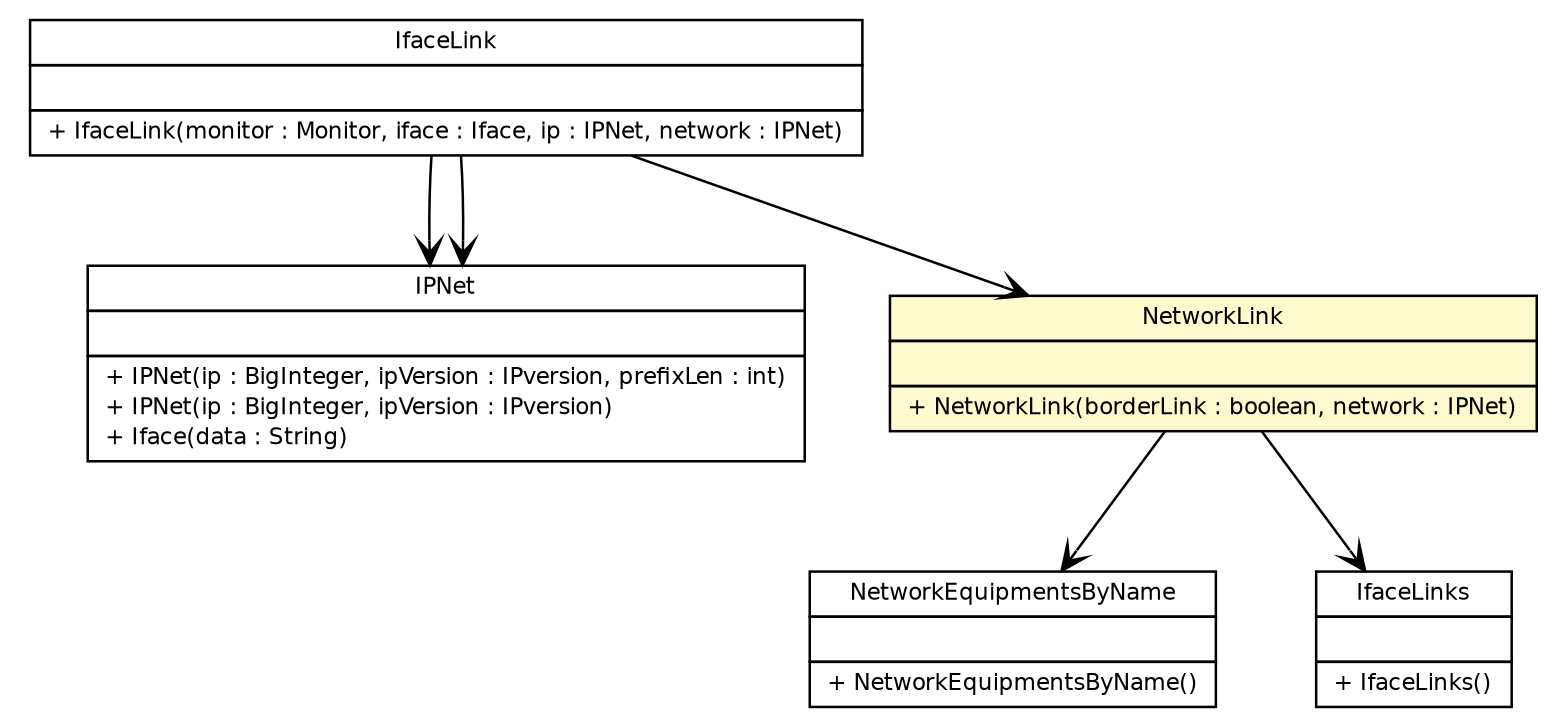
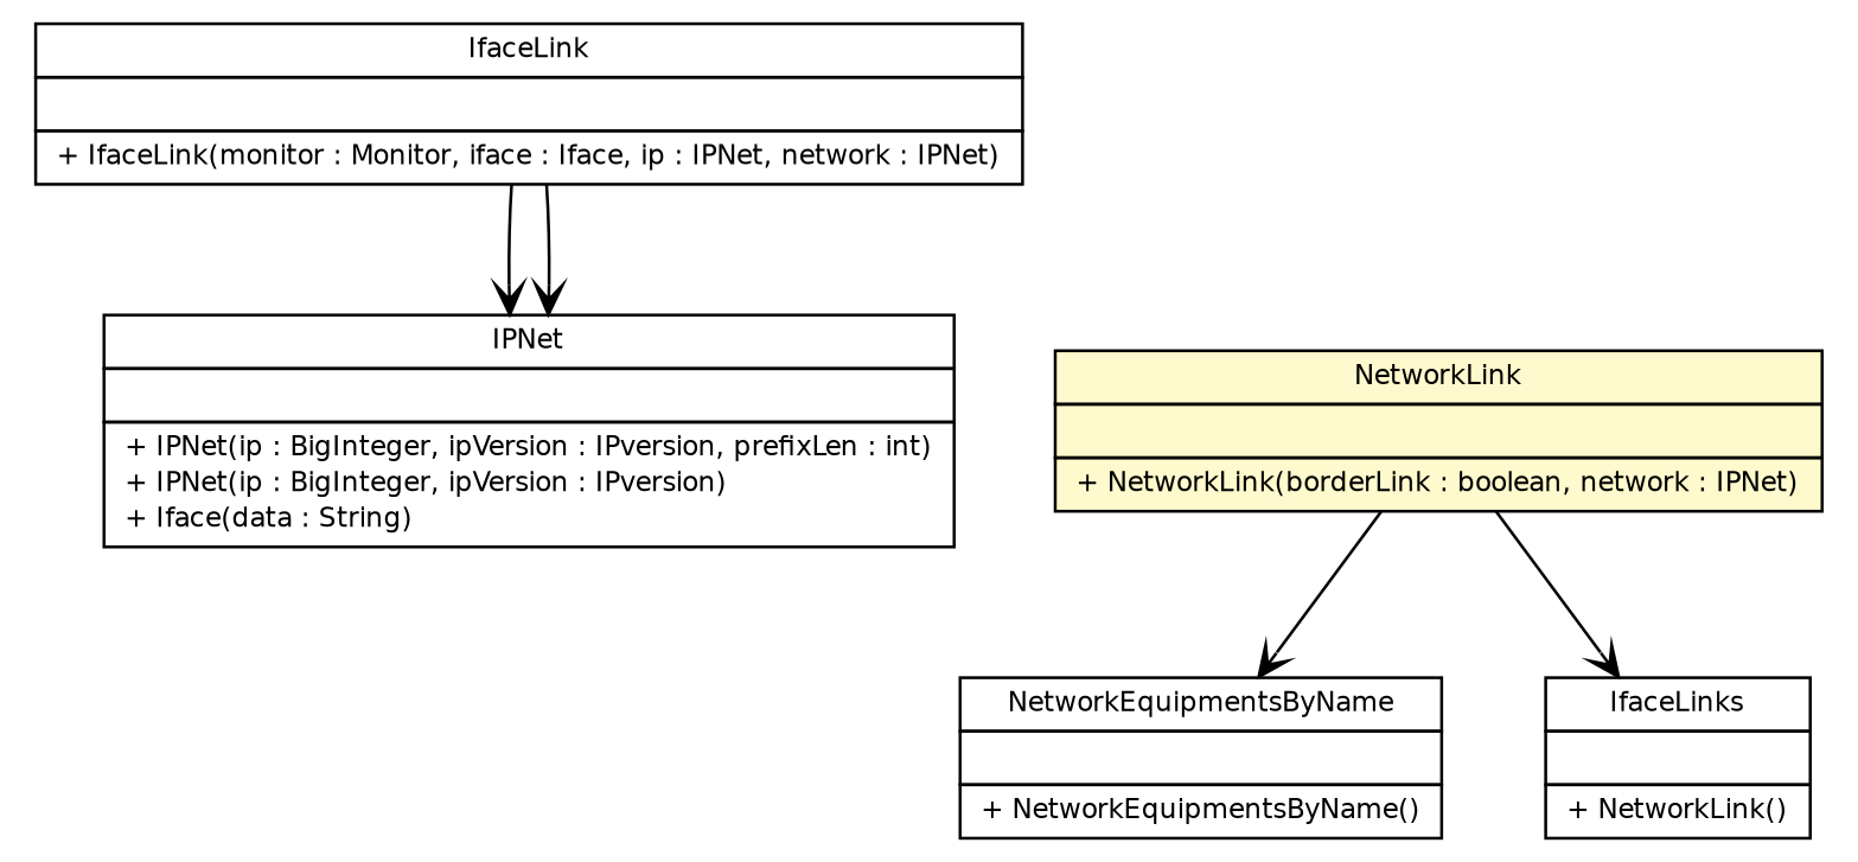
  digraph {
    fontname="DejaVu Sans"
    node [fontcolor=black fontname="DejaVu Sans" fontsize=9.0 shape=plaintext]
    edge [arrowhead=open color=black fontcolor=black fontname="DejaVu Sans" fontsize=10.0 headport=p labelfontname=Helvetica labelfontsize=10 tailport=p]
    n1 [label=<<table border="0" cellborder="1" cellspacing="0" cellpadding="2" port="p" href="../../lib/ip/IPNet.html"> 		<tr><td><table border="0" cellspacing="0" cellpadding="1"> 			<tr><td> IPNet </td></tr> 		</table></td></tr> 		<tr><td><table border="0" cellspacing="0" cellpadding="1"> 			<tr><td align="left">  </td></tr> 		</table></td></tr> 		<tr><td><table border="0" cellspacing="0" cellpadding="1"> 			<tr><td align="left"> + IPNet(ip : BigInteger, ipVersion : IPversion, prefixLen : int) </td></tr> 			<tr><td align="left"> + IPNet(ip : BigInteger, ipVersion : IPversion) </td></tr> 			<tr><td align="left"> + Iface(data : String) </td></tr> 		</table></td></tr> 		</table>>]
    n2 [label=<<table border="0" cellborder="1" cellspacing="0" cellpadding="2" port="p" href="../network/NetworkEquipmentsByName.html"> 		<tr><td><table border="0" cellspacing="0" cellpadding="1"> 			<tr><td> NetworkEquipmentsByName </td></tr> 		</table></td></tr> 		<tr><td><table border="0" cellspacing="0" cellpadding="1"> 			<tr><td align="left">  </td></tr> 		</table></td></tr> 		<tr><td><table border="0" cellspacing="0" cellpadding="1"> 			<tr><td align="left"> + NetworkEquipmentsByName() </td></tr> 		</table></td></tr> 		</table>>]
-   n3 [label=<<table border="0" cellborder="1" cellspacing="0" cellpadding="2" port="p" href="../network/IfaceLinks.html"> 		<tr><td><table border="0" cellspacing="0" cellpadding="1"> 			<tr><td> IfaceLinks </td></tr> 		</table></td></tr> 		<tr><td><table border="0" cellspacing="0" cellpadding="1"> 			<tr><td align="left">  </td></tr> 		</table></td></tr> 		<tr><td><table border="0" cellspacing="0" cellpadding="1"> 			<tr><td align="left"> + IfaceLinks() </td></tr> 		</table></td></tr> 		</table>>]
+   n3 [label=<<table border="0" cellborder="1" cellspacing="0" cellpadding="2" port="p" href="../network/IfaceLinks.html"> 		<tr><td><table border="0" cellspacing="0" cellpadding="1"> 			<tr><td> IfaceLinks </td></tr> 		</table></td></tr> 		<tr><td><table border="0" cellspacing="0" cellpadding="1"> 			<tr><td align="left">  </td></tr> 		</table></td></tr> 		<tr><td><table border="0" cellspacing="0" cellpadding="1"> 			<tr><td align="left"> + NetworkLink() </td></tr> 		</table></td></tr> 		</table>>]
    n4 [label=<<table border="0" cellborder="1" cellspacing="0" cellpadding="2" port="p" href="../network/IfaceLink.html"> 		<tr><td><table border="0" cellspacing="0" cellpadding="1"> 			<tr><td> IfaceLink </td></tr> 		</table></td></tr> 		<tr><td><table border="0" cellspacing="0" cellpadding="1"> 			<tr><td align="left">  </td></tr> 		</table></td></tr> 		<tr><td><table border="0" cellspacing="0" cellpadding="1"> 			<tr><td align="left"> + IfaceLink(monitor : Monitor, iface : Iface, ip : IPNet, network : IPNet) </td></tr> 		</table></td></tr> 		</table>>]
    n5 [label=<<table border="0" cellborder="1" cellspacing="0" cellpadding="2" port="p" bgcolor="lemonChiffon" href="./NetworkLink.html"> 		<tr><td><table border="0" cellspacing="0" cellpadding="1"> 			<tr><td> NetworkLink </td></tr> 		</table></td></tr> 		<tr><td><table border="0" cellspacing="0" cellpadding="1"> 			<tr><td align="left">  </td></tr> 		</table></td></tr> 		<tr><td><table border="0" cellspacing="0" cellpadding="1"> 			<tr><td align="left"> + NetworkLink(borderLink : boolean, network : IPNet) </td></tr> 		</table></td></tr> 		</table>>]
    n4 -> n1
    n4 -> n1
-   n4 -> n5
    n5 -> n2
    n5 -> n3
  }
